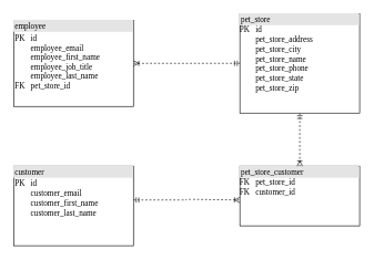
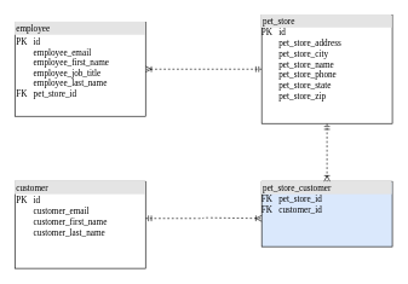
  <mxCell id="0" />
  <mxCell id="1" parent="0" />
  <mxCell id="2" style="edgeStyle=orthogonalEdgeStyle;html=1;dashed=1;labelBackgroundColor=none;startArrow=ERmandOne;endArrow=ERoneToMany;fontFamily=Verdana;fontSize=12;align=left;exitX=0;exitY=0.5;exitDx=0;exitDy=0;entryX=1;entryY=0.5;entryDx=0;entryDy=0;" parent="1" source="7" target="3" edge="1"><mxGeometry relative="1" as="geometry"><mxPoint x="250" y="30" as="targetPoint" /></mxGeometry></mxCell>
  <mxCell id="3" value="&lt;div style=&quot;box-sizing: border-box ; width: 100% ; background: #e4e4e4 ; padding: 2px&quot;&gt;employee&lt;/div&gt;&lt;table style=&quot;width: 100% ; font-size: 1em&quot; cellpadding=&quot;2&quot; cellspacing=&quot;0&quot;&gt;&lt;tbody&gt;&lt;tr&gt;&lt;td&gt;PK&lt;span style=&quot;white-space: pre;&quot;&gt;&#09;&lt;/span&gt;id&lt;br&gt;&lt;span style=&quot;white-space: pre;&quot;&gt;&#09;&lt;/span&gt;employee_email&lt;br&gt;&lt;span style=&quot;white-space: pre;&quot;&gt;&#09;&lt;/span&gt;employee_first_name&lt;br&gt;&lt;span style=&quot;white-space: pre;&quot;&gt;&#09;&lt;/span&gt;employee_job_title&lt;br&gt;&lt;span style=&quot;white-space: pre;&quot;&gt;&#09;&lt;/span&gt;employee_last_name&lt;br&gt;FK&lt;span style=&quot;white-space: pre;&quot;&gt;&#09;&lt;/span&gt;pet_store_id&lt;/td&gt;&lt;td&gt;&lt;br&gt;&lt;/td&gt;&lt;/tr&gt;&lt;/tbody&gt;&lt;/table&gt;" style="verticalAlign=top;align=left;overflow=fill;html=1;rounded=0;shadow=0;comic=0;labelBackgroundColor=none;strokeWidth=1;fontFamily=Verdana;fontSize=12" parent="1" vertex="1"><mxGeometry x="20" y="30" width="180" height="130" as="geometry" /></mxCell>
- <mxCell id="4" value="&lt;div style=&quot;box-sizing:border-box;width:100%;background:#e4e4e4;padding:2px;&quot;&gt;pet_store_customer&lt;/div&gt;FK&lt;span style=&quot;white-space: pre;&quot;&gt;&#09;&lt;/span&gt;pet_store_id&lt;br&gt;FK&lt;span style=&quot;white-space: pre;&quot;&gt;&#09;&lt;/span&gt;customer_id" style="verticalAlign=top;align=left;overflow=fill;html=1;rounded=0;shadow=0;comic=0;labelBackgroundColor=none;strokeWidth=1;fontFamily=Verdana;fontSize=12" parent="1" vertex="1"><mxGeometry x="360" y="250" width="180" height="90" as="geometry" /></mxCell>
+ <mxCell id="4" value="&lt;div style=&quot;box-sizing:border-box;width:100%;background:#e4e4e4;padding:2px;&quot;&gt;pet_store_customer&lt;/div&gt;FK&lt;span style=&quot;white-space: pre;&quot;&gt;&#09;&lt;/span&gt;pet_store_id&lt;br&gt;FK&lt;span style=&quot;white-space: pre;&quot;&gt;&#09;&lt;/span&gt;customer_id" style="verticalAlign=top;align=left;overflow=fill;html=1;rounded=0;shadow=0;comic=0;labelBackgroundColor=none;strokeWidth=1;fontFamily=Verdana;fontSize=12;fillColor=#dae8fc;" parent="1" vertex="1"><mxGeometry x="360" y="250" width="180" height="90" as="geometry" /></mxCell>
  <mxCell id="5" style="edgeStyle=orthogonalEdgeStyle;html=1;entryX=0.5;entryY=0;dashed=1;labelBackgroundColor=none;startArrow=ERmandOne;endArrow=ERoneToMany;fontFamily=Verdana;fontSize=12;align=left;exitX=0.5;exitY=1;exitDx=0;exitDy=0;" parent="1" source="7" target="4" edge="1"><mxGeometry relative="1" as="geometry" /></mxCell>
  <mxCell id="6" value="&lt;div style=&quot;box-sizing: border-box ; width: 100% ; background: #e4e4e4 ; padding: 2px&quot;&gt;customer&lt;/div&gt;&lt;table style=&quot;width: 100% ; font-size: 1em&quot; cellpadding=&quot;2&quot; cellspacing=&quot;0&quot;&gt;&lt;tbody&gt;&lt;tr&gt;&lt;td&gt;PK&lt;span style=&quot;white-space: pre;&quot;&gt;&#09;&lt;/span&gt;id&lt;br&gt;&lt;span style=&quot;white-space: pre;&quot;&gt;&#09;&lt;/span&gt;customer_email&lt;br&gt;&lt;span style=&quot;white-space: pre;&quot;&gt;&#09;&lt;/span&gt;customer_first_name&lt;br&gt;&lt;span style=&quot;white-space: pre;&quot;&gt;&#09;&lt;/span&gt;customer_last_name&lt;/td&gt;&lt;td&gt;&lt;br&gt;&lt;/td&gt;&lt;/tr&gt;&lt;/tbody&gt;&lt;/table&gt;" style="verticalAlign=top;align=left;overflow=fill;html=1;rounded=0;shadow=0;comic=0;labelBackgroundColor=none;strokeWidth=1;fontFamily=Verdana;fontSize=12" parent="1" vertex="1"><mxGeometry x="20" y="250" width="180" height="120" as="geometry" /></mxCell>
  <mxCell id="7" value="&lt;div style=&quot;box-sizing:border-box;width:100%;background:#e4e4e4;padding:2px;&quot;&gt;pet_store&lt;/div&gt;PK&lt;span style=&quot;white-space: pre;&quot;&gt;&#09;&lt;/span&gt;id&lt;br&gt;&lt;span style=&quot;white-space: pre;&quot;&gt;&#09;&lt;/span&gt;pet_store_address&lt;br&gt;&lt;span style=&quot;white-space: pre;&quot;&gt;&#09;&lt;/span&gt;pet_store_city&lt;br&gt;&lt;span style=&quot;white-space: pre;&quot;&gt;&#09;&lt;/span&gt;pet_store_name&lt;br&gt;&lt;span style=&quot;white-space: pre;&quot;&gt;&#09;&lt;/span&gt;pet_store_phone&lt;br&gt;&lt;span style=&quot;white-space: pre;&quot;&gt;&#09;&lt;/span&gt;pet_store_state&lt;br&gt;&lt;span style=&quot;white-space: pre;&quot;&gt;&#09;&lt;/span&gt;pet_store_zip" style="verticalAlign=top;align=left;overflow=fill;html=1;rounded=0;shadow=0;comic=0;labelBackgroundColor=none;strokeWidth=1;fontFamily=Verdana;fontSize=12" parent="1" vertex="1"><mxGeometry x="360" y="20" width="180" height="150" as="geometry" /></mxCell>
  <mxCell id="8" style="edgeStyle=orthogonalEdgeStyle;html=1;dashed=1;labelBackgroundColor=none;startArrow=ERmandOne;endArrow=ERoneToMany;fontFamily=Verdana;fontSize=12;align=left;" edge="1" parent="1"><mxGeometry relative="1" as="geometry"><mxPoint x="200" y="301" as="sourcePoint" /><mxPoint x="360" y="301" as="targetPoint" /><Array as="points"><mxPoint x="280" y="301" /><mxPoint x="280" y="300" /></Array></mxGeometry></mxCell>
